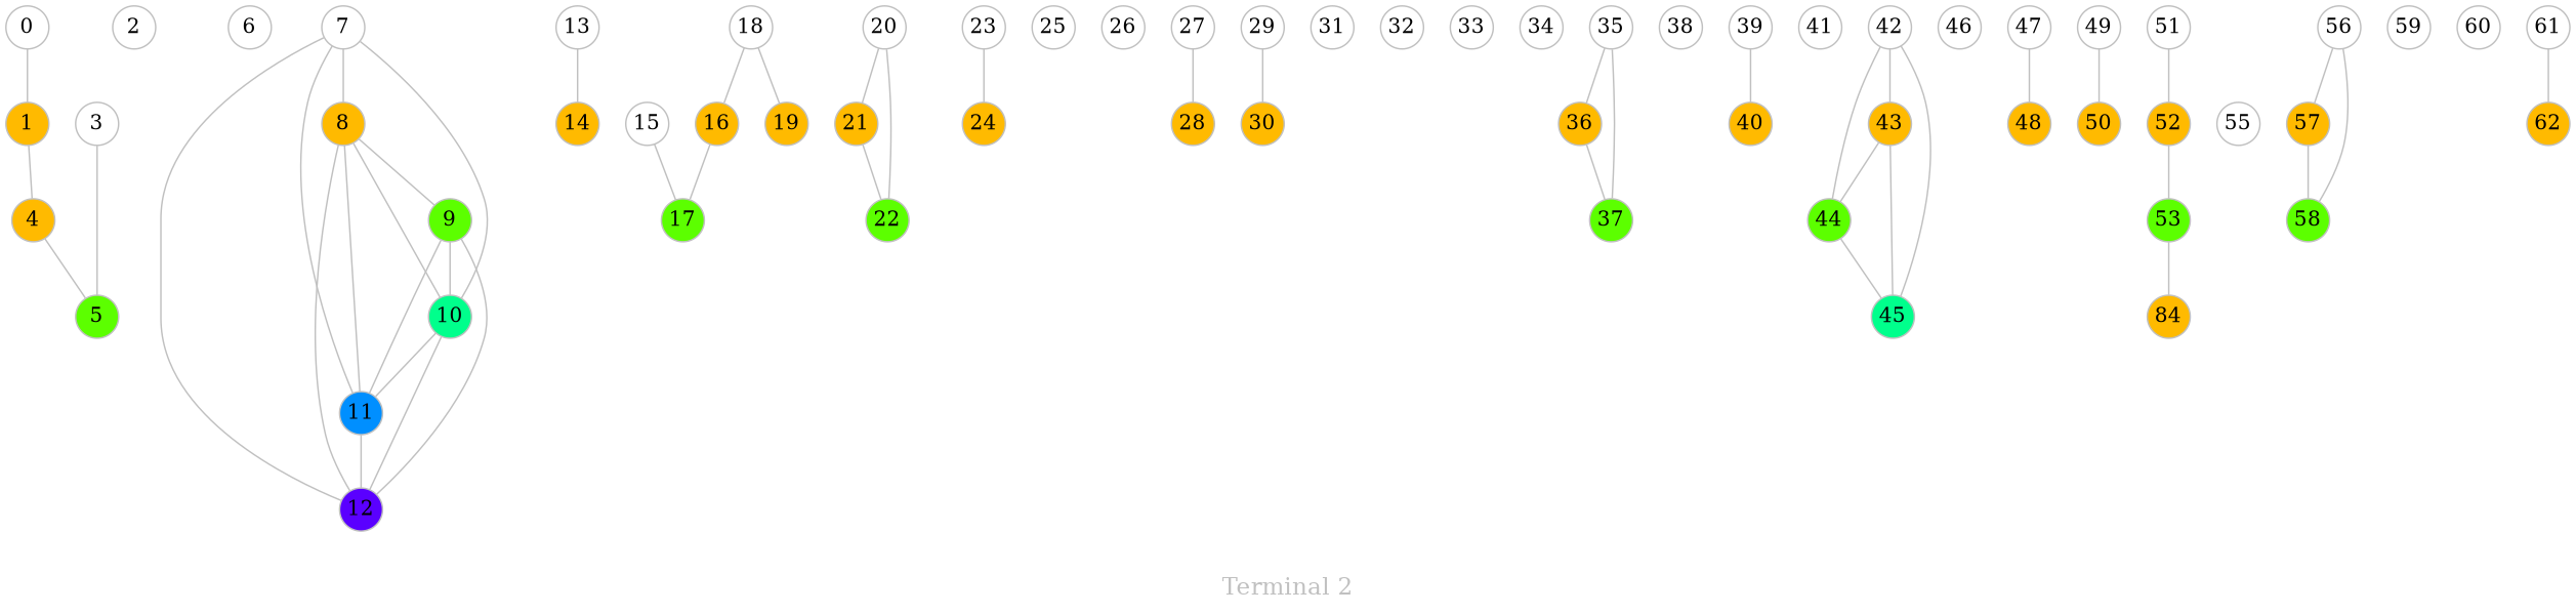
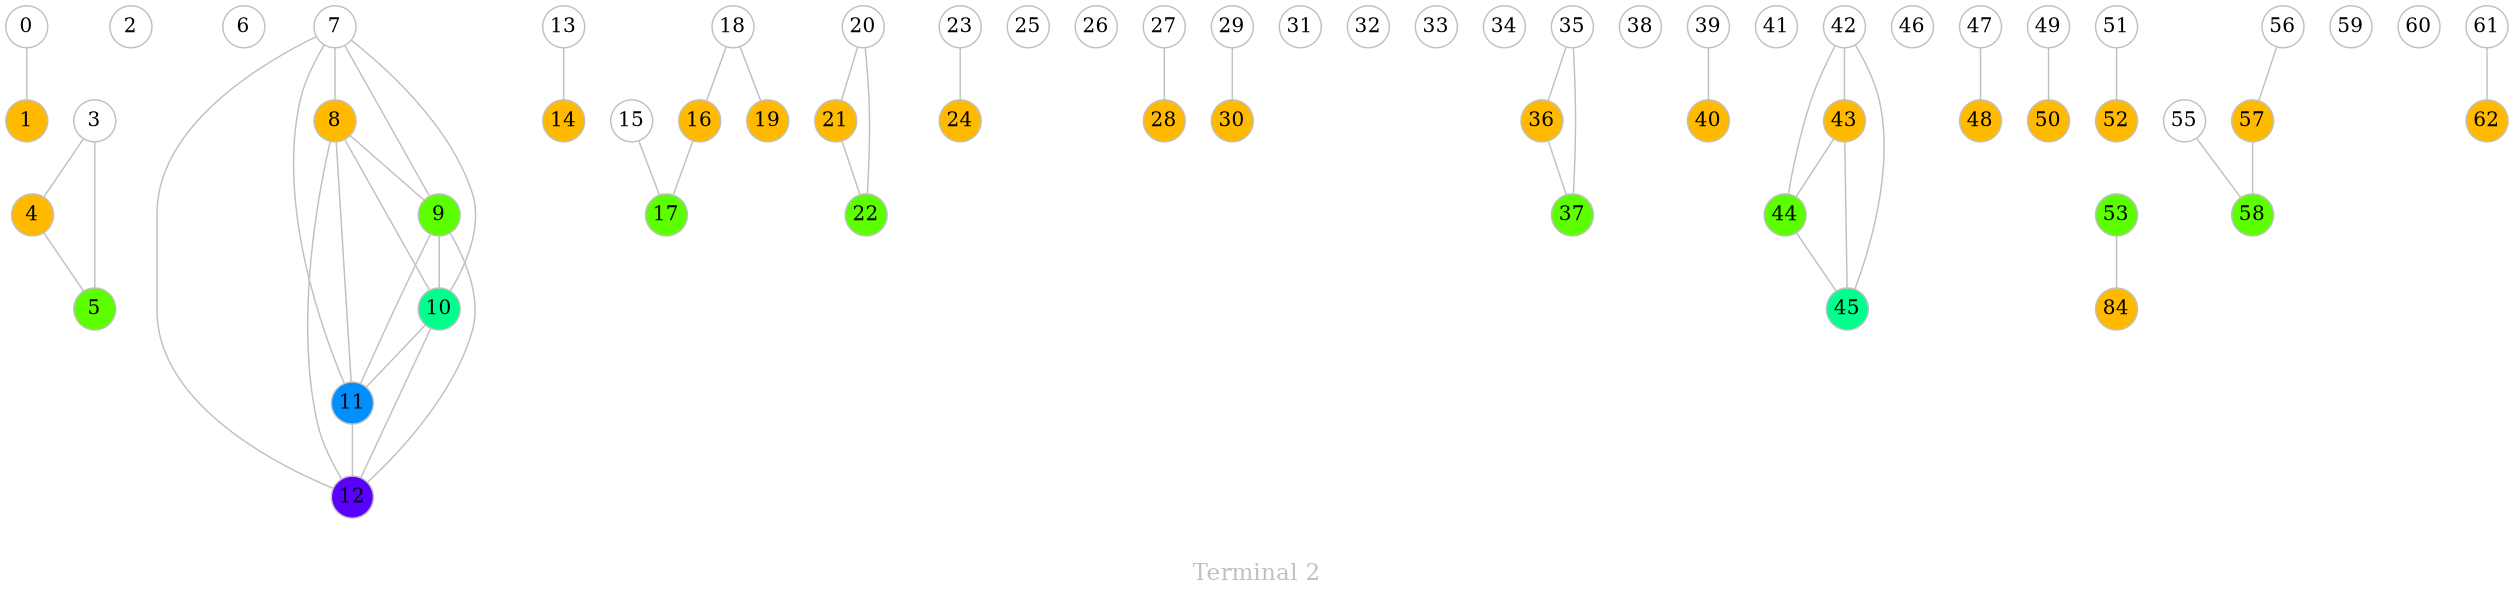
  graph {
    fontcolor=grey
    fontsize=16
    label="Terminal 2"
    node [color=grey fillcolor="#ffffff" fixedsize=true fontsize=14 shape=circle style=filled]
    edge [arrowsize=0.7 color=grey fontcolor=grey fontsize=12]
    0 [width=0.4]
    1 [fillcolor="#ffba00" width=0.4]
    2 [width=0.4]
    3 [width=0.4]
    4 [fillcolor="#ffba00" width=0.4]
    5 [fillcolor="#5cff00" width=0.4]
    6 [width=0.4]
    7 [width=0.4]
    8 [fillcolor="#ffba00" width=0.4]
    9 [fillcolor="#5cff00" width=0.4]
    10 [fillcolor="#00ff8c" width=0.4]
    11 [fillcolor="#008fff" width=0.4]
    12 [fillcolor="#5a00ff" width=0.4]
    13 [width=0.4]
    14 [fillcolor="#ffba00" width=0.4]
    15 [width=0.4]
    17 [fillcolor="#5cff00" width=0.4]
    16 [fillcolor="#ffba00" width=0.4]
    18 [width=0.4]
    19 [fillcolor="#ffba00" width=0.4]
    20 [width=0.4]
    21 [fillcolor="#ffba00" width=0.4]
    22 [fillcolor="#5cff00" width=0.4]
    23 [width=0.4]
    24 [fillcolor="#ffba00" width=0.4]
    25 [width=0.4]
    26 [width=0.4]
    27 [width=0.4]
    28 [fillcolor="#ffba00" width=0.4]
    29 [width=0.4]
    30 [fillcolor="#ffba00" width=0.4]
    31 [width=0.4]
    32 [width=0.4]
    33 [width=0.4]
    34 [width=0.4]
    35 [width=0.4]
    36 [fillcolor="#ffba00" width=0.4]
    37 [fillcolor="#5cff00" width=0.4]
    38 [width=0.4]
    39 [width=0.4]
    40 [fillcolor="#ffba00" width=0.4]
    41 [width=0.4]
    42 [width=0.4]
    43 [fillcolor="#ffba00" width=0.4]
    44 [fillcolor="#5cff00" width=0.4]
    45 [fillcolor="#00ff8c" width=0.4]
    46 [width=0.4]
    47 [width=0.4]
    48 [fillcolor="#ffba00" width=0.4]
    49 [width=0.4]
    50 [fillcolor="#ffba00" width=0.4]
    51 [width=0.4]
    52 [fillcolor="#ffba00" width=0.4]
    53 [fillcolor="#5cff00" width=0.4]
    n55 [fillcolor="#ffba00" label=84 width=0.4]
    55 [width=0.4]
    56 [width=0.4]
    57 [fillcolor="#ffba00" width=0.4]
    58 [fillcolor="#5cff00" width=0.4]
    59 [width=0.4]
    60 [width=0.4]
    61 [width=0.4]
    62 [fillcolor="#ffba00" width=0.4]
    0 -- 1
-   1 -- 4
+   3 -- 4
    3 -- 5
    4 -- 5
    7 -- 8
+   7 -- 9
    7 -- 10
    7 -- 11
    7 -- 12
    8 -- 9
    8 -- 10
    8 -- 11
    8 -- 12
    9 -- 10
    9 -- 11
    9 -- 12
    10 -- 11
    10 -- 12
    11 -- 12
    13 -- 14
    15 -- 17
    16 -- 17
    18 -- 16
    18 -- 19
    20 -- 21
    20 -- 22
    21 -- 22
    23 -- 24
    27 -- 28
    29 -- 30
    35 -- 36
    35 -- 37
    36 -- 37
    39 -- 40
    42 -- 43
    42 -- 44
    42 -- 45
    43 -- 44
    43 -- 45
    44 -- 45
    47 -- 48
    49 -- 50
    51 -- 52
-   52 -- 53
    53 -- n55
    56 -- 57
-   56 -- 58
+   55 -- 58
    57 -- 58
    61 -- 62
  }
